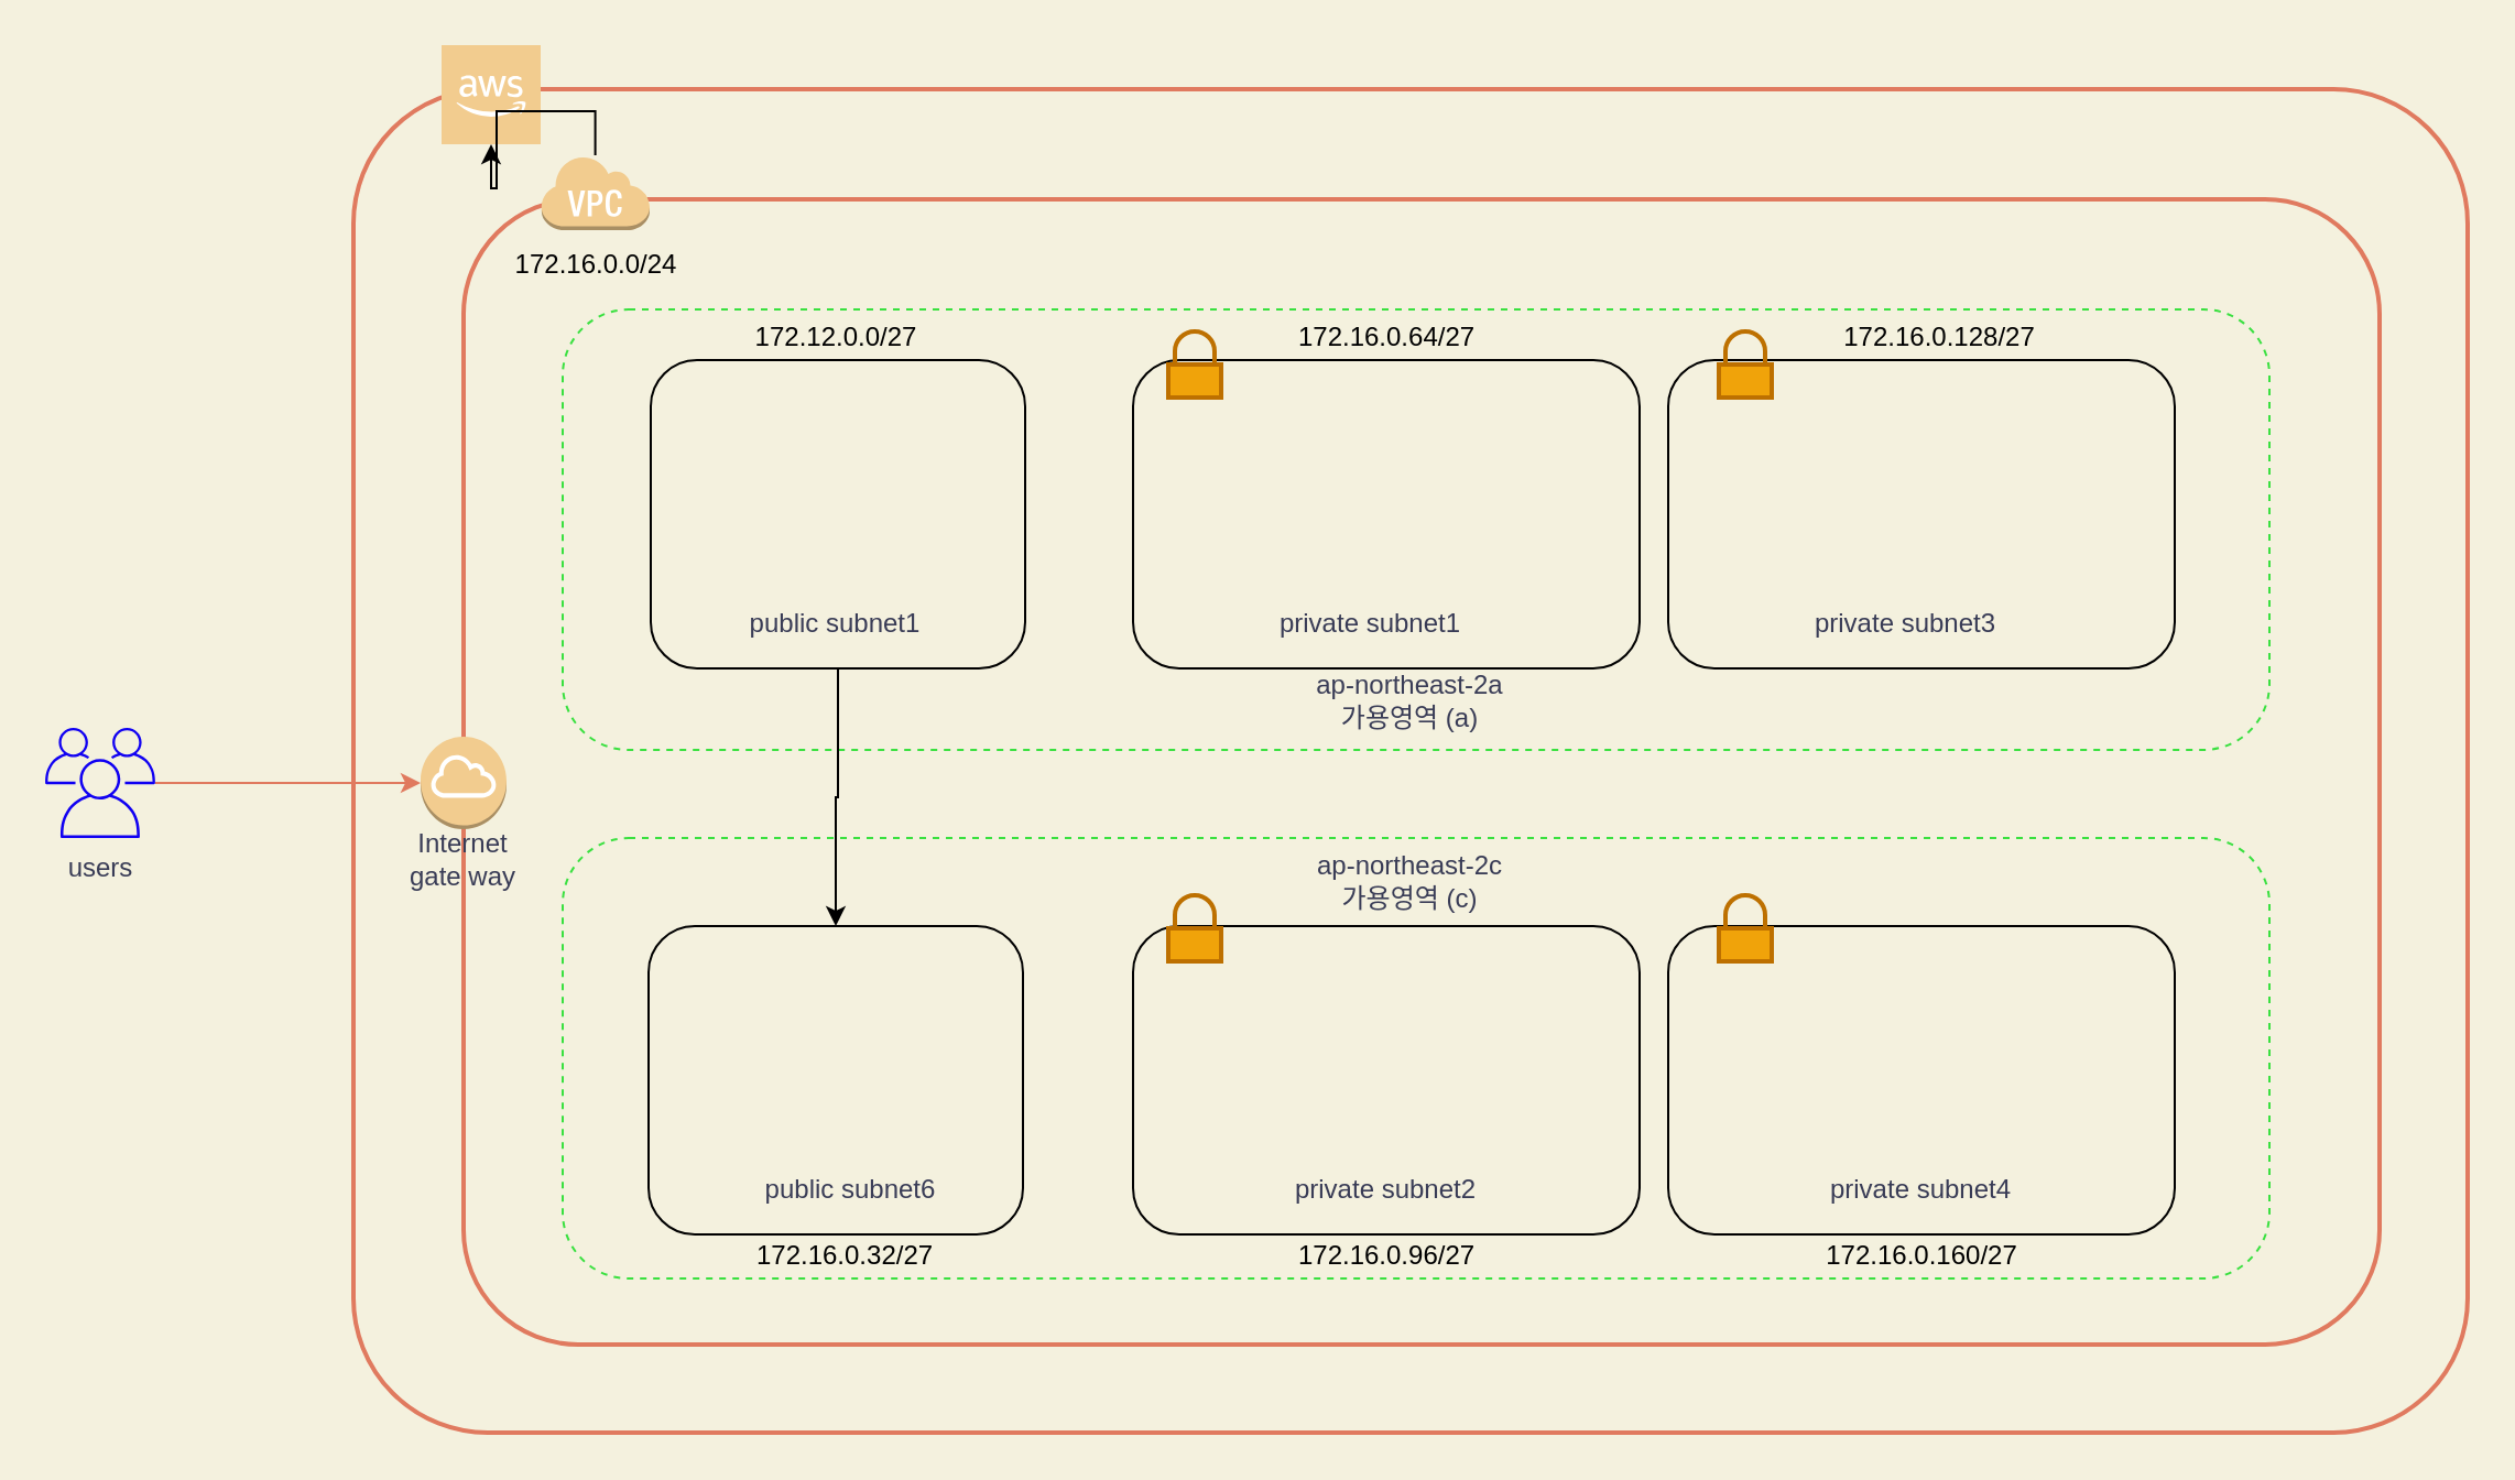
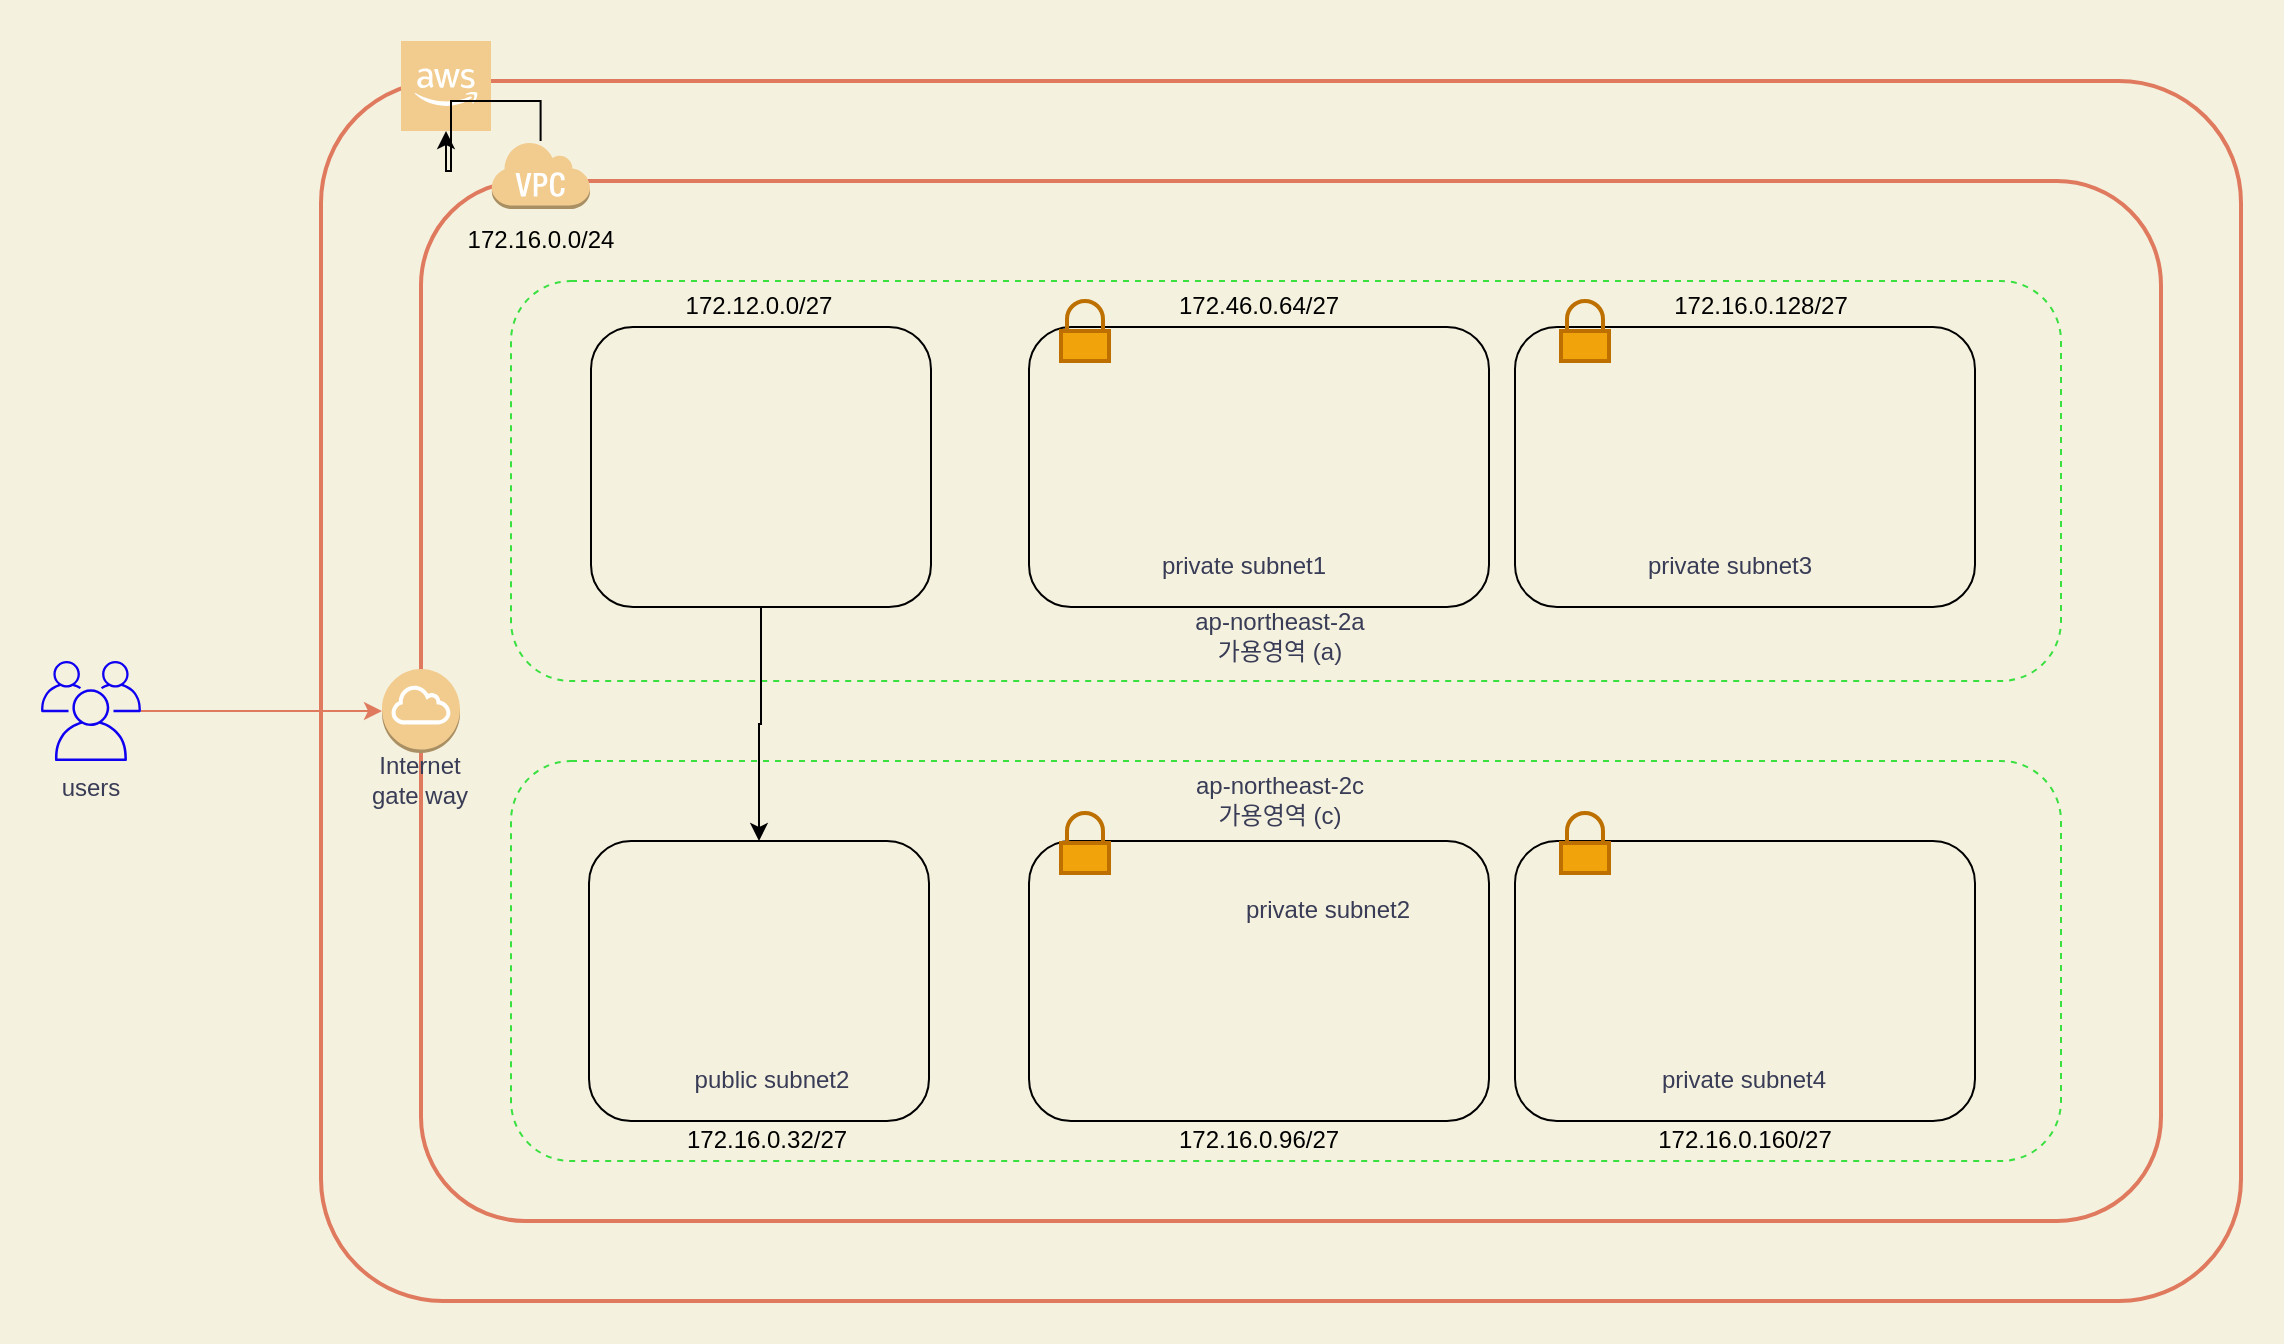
  <mxCell id="0" />
  <mxCell id="1" parent="0" />
  <mxCell id="2" value="" style="arcSize=10;dashed=0;fillColor=none;strokeWidth=2;rounded=1;strokeColor=#E07A5F;fontColor=#393C56;" parent="1" vertex="1"><mxGeometry x="160" y="40" width="960" height="610" as="geometry" /></mxCell>
  <mxCell id="3" value="" style="arcSize=10;dashed=0;fillColor=none;strokeWidth=2;rounded=1;strokeColor=#E07A5F;fontColor=#393C56;" parent="1" vertex="1"><mxGeometry x="210" y="90" width="870" height="520" as="geometry" /></mxCell>
  <mxCell id="4" value="" style="whiteSpace=wrap;html=1;dashed=1;fillColor=none;rounded=1;fontColor=#393C56;strokeColor=#3AE040;" parent="1" vertex="1"><mxGeometry x="255" y="380" width="775" height="200" as="geometry" /></mxCell>
  <mxCell id="5" value="" style="rounded=1;whiteSpace=wrap;html=1;sketch=0;fontColor=#393C56;fillColor=none;strokeColor=#000000;" vertex="1" parent="1"><mxGeometry x="757" y="420" width="230" height="140" as="geometry" /></mxCell>
  <mxCell id="6" value="" style="rounded=1;whiteSpace=wrap;html=1;sketch=0;fontColor=#393C56;fillColor=none;strokeColor=#000000;" vertex="1" parent="1"><mxGeometry x="514" y="420" width="230" height="140" as="geometry" /></mxCell>
  <mxCell id="7" style="edgeStyle=orthogonalEdgeStyle;orthogonalLoop=1;jettySize=auto;html=1;labelBackgroundColor=#F4F1DE;strokeColor=#E07A5F;fontColor=#393C56;" parent="1" source="8" target="13" edge="1"><mxGeometry relative="1" as="geometry" /></mxCell>
  <mxCell id="8" value="users" style="outlineConnect=0;strokeColor=none;dashed=0;verticalLabelPosition=bottom;verticalAlign=top;align=center;html=1;fontSize=12;fontStyle=0;aspect=fixed;shape=mxgraph.aws4.illustration_users;pointerEvents=1;rounded=1;fontColor=#393C56;fillColor=#1000F2;" parent="1" vertex="1"><mxGeometry x="20" y="330" width="50" height="50" as="geometry" /></mxCell>
  <mxCell id="9" value="" style="outlineConnect=0;dashed=0;verticalLabelPosition=bottom;verticalAlign=top;align=center;html=1;shape=mxgraph.aws3.cloud_2;rounded=1;fillColor=#F2CC8F;strokeColor=#E07A5F;fontColor=#393C56;" parent="1" vertex="1"><mxGeometry x="200" y="20" width="45" height="45" as="geometry" /></mxCell>
  <mxCell id="10" value="" style="edgeStyle=orthogonalEdgeStyle;rounded=0;orthogonalLoop=1;jettySize=auto;html=1;" edge="1" parent="1" source="11" target="9"><mxGeometry relative="1" as="geometry" /></mxCell>
  <mxCell id="11" value="" style="outlineConnect=0;dashed=0;verticalLabelPosition=bottom;verticalAlign=top;align=center;html=1;shape=mxgraph.aws3.virtual_private_cloud;rounded=1;fillColor=#F2CC8F;strokeColor=#E07A5F;fontColor=#393C56;" parent="1" vertex="1"><mxGeometry x="245" y="70" width="49.5" height="34" as="geometry" /></mxCell>
  <mxCell id="12" value="" style="group;rounded=1;fontColor=#393C56;" parent="1" vertex="1" connectable="0"><mxGeometry x="140" y="334" width="140" height="66" as="geometry" /></mxCell>
  <mxCell id="13" value="" style="outlineConnect=0;dashed=0;verticalLabelPosition=bottom;verticalAlign=top;align=center;html=1;shape=mxgraph.aws3.internet_gateway;rounded=1;fillColor=#F2CC8F;strokeColor=#E07A5F;fontColor=#393C56;" parent="12" vertex="1"><mxGeometry x="50.5" width="39" height="42" as="geometry" /></mxCell>
  <mxCell id="14" value="Internet&lt;br&gt;gate way&lt;br&gt;" style="text;html=1;strokeColor=none;fillColor=none;align=center;verticalAlign=middle;whiteSpace=wrap;rounded=1;fontColor=#393C56;" parent="12" vertex="1"><mxGeometry y="46" width="140" height="20" as="geometry" /></mxCell>
  <mxCell id="15" value="" style="whiteSpace=wrap;html=1;dashed=1;fillColor=none;rounded=1;fontColor=#393C56;strokeColor=#3AE040;" parent="1" vertex="1"><mxGeometry x="255" y="140" width="775" height="200" as="geometry" /></mxCell>
  <mxCell id="16" value="ap-northeast-2a&lt;br&gt;가용영역 (a)" style="text;html=1;strokeColor=none;fillColor=none;align=center;verticalAlign=middle;whiteSpace=wrap;rounded=0;sketch=0;fontColor=#393C56;" parent="1" vertex="1"><mxGeometry x="560" y="303" width="160" height="30" as="geometry" /></mxCell>
  <mxCell id="17" value="ap-northeast-2c&lt;br&gt;가용영역 (c)" style="text;html=1;strokeColor=none;fillColor=none;align=center;verticalAlign=middle;whiteSpace=wrap;rounded=0;sketch=0;fontColor=#393C56;" parent="1" vertex="1"><mxGeometry x="560" y="385" width="160" height="30" as="geometry" /></mxCell>
  <mxCell id="18" value="" style="edgeStyle=orthogonalEdgeStyle;rounded=0;orthogonalLoop=1;jettySize=auto;html=1;" edge="1" parent="1" source="19" target="21"><mxGeometry relative="1" as="geometry" /></mxCell>
  <mxCell id="19" value="" style="rounded=1;whiteSpace=wrap;html=1;sketch=0;fontColor=#393C56;fillColor=none;strokeColor=#000000;" parent="1" vertex="1"><mxGeometry x="295" y="163" width="170" height="140" as="geometry" /></mxCell>
- <mxCell id="20" value="public subnet1" style="text;html=1;strokeColor=none;fillColor=none;align=center;verticalAlign=middle;whiteSpace=wrap;rounded=0;sketch=0;fontColor=#393C56;" parent="1" vertex="1"><mxGeometry x="329" y="273" width="100" height="20" as="geometry" /></mxCell>
  <mxCell id="21" value="" style="rounded=1;whiteSpace=wrap;html=1;sketch=0;fontColor=#393C56;fillColor=none;strokeColor=#000000;" parent="1" vertex="1"><mxGeometry x="294" y="420" width="170" height="140" as="geometry" /></mxCell>
- <mxCell id="22" value="public subnet6" style="text;html=1;strokeColor=none;fillColor=none;align=center;verticalAlign=middle;whiteSpace=wrap;rounded=0;sketch=0;fontColor=#393C56;" parent="1" vertex="1"><mxGeometry x="336" y="530" width="100" height="20" as="geometry" /></mxCell>
+ <mxCell id="22" value="public subnet2" style="text;html=1;strokeColor=none;fillColor=none;align=center;verticalAlign=middle;whiteSpace=wrap;rounded=0;sketch=0;fontColor=#393C56;" parent="1" vertex="1"><mxGeometry x="336" y="530" width="100" height="20" as="geometry" /></mxCell>
  <mxCell id="23" value="" style="rounded=1;whiteSpace=wrap;html=1;sketch=0;fontColor=#393C56;fillColor=none;strokeColor=#000000;" vertex="1" parent="1"><mxGeometry x="514" y="163" width="230" height="140" as="geometry" /></mxCell>
  <mxCell id="24" value="private subnet1" style="text;html=1;strokeColor=none;fillColor=none;align=center;verticalAlign=middle;whiteSpace=wrap;rounded=0;sketch=0;fontColor=#393C56;" vertex="1" parent="1"><mxGeometry x="572" y="273" width="100" height="20" as="geometry" /></mxCell>
- <mxCell id="25" value="private subnet2" style="text;html=1;strokeColor=none;fillColor=none;align=center;verticalAlign=middle;whiteSpace=wrap;rounded=0;sketch=0;fontColor=#393C56;" vertex="1" parent="1"><mxGeometry x="579" y="530" width="100" height="20" as="geometry" /></mxCell>
+ <mxCell id="25" value="private subnet2" style="text;html=1;strokeColor=none;fillColor=none;align=center;verticalAlign=middle;whiteSpace=wrap;rounded=0;sketch=0;fontColor=#393C56;" vertex="1" parent="1"><mxGeometry x="614" y="445" width="100" height="20" as="geometry" /></mxCell>
  <mxCell id="26" value="" style="rounded=1;whiteSpace=wrap;html=1;sketch=0;fontColor=#393C56;fillColor=none;strokeColor=#000000;" vertex="1" parent="1"><mxGeometry x="757" y="163" width="230" height="140" as="geometry" /></mxCell>
  <mxCell id="27" value="private subnet3" style="text;html=1;strokeColor=none;fillColor=none;align=center;verticalAlign=middle;whiteSpace=wrap;rounded=0;sketch=0;fontColor=#393C56;" vertex="1" parent="1"><mxGeometry x="815" y="273" width="100" height="20" as="geometry" /></mxCell>
  <mxCell id="28" value="private subnet4" style="text;html=1;strokeColor=none;fillColor=none;align=center;verticalAlign=middle;whiteSpace=wrap;rounded=0;sketch=0;fontColor=#393C56;" vertex="1" parent="1"><mxGeometry x="822" y="530" width="100" height="20" as="geometry" /></mxCell>
  <mxCell id="29" value="" style="html=1;verticalLabelPosition=bottom;align=center;labelBackgroundColor=#ffffff;verticalAlign=top;strokeWidth=2;strokeColor=#BD7000;shadow=0;dashed=0;shape=mxgraph.ios7.icons.locked;fillColor=#f0a30a;fontColor=#ffffff;" vertex="1" parent="1"><mxGeometry x="530" y="150" width="24" height="30" as="geometry" /></mxCell>
  <mxCell id="30" value="" style="html=1;verticalLabelPosition=bottom;align=center;labelBackgroundColor=#ffffff;verticalAlign=top;strokeWidth=2;strokeColor=#BD7000;shadow=0;dashed=0;shape=mxgraph.ios7.icons.locked;fillColor=#f0a30a;fontColor=#ffffff;" vertex="1" parent="1"><mxGeometry x="530" y="406" width="24" height="30" as="geometry" /></mxCell>
  <mxCell id="31" value="" style="html=1;verticalLabelPosition=bottom;align=center;labelBackgroundColor=#ffffff;verticalAlign=top;strokeWidth=2;strokeColor=#BD7000;shadow=0;dashed=0;shape=mxgraph.ios7.icons.locked;fillColor=#f0a30a;fontColor=#ffffff;" vertex="1" parent="1"><mxGeometry x="780" y="150" width="24" height="30" as="geometry" /></mxCell>
  <mxCell id="32" value="" style="html=1;verticalLabelPosition=bottom;align=center;labelBackgroundColor=#ffffff;verticalAlign=top;strokeWidth=2;strokeColor=#BD7000;shadow=0;dashed=0;shape=mxgraph.ios7.icons.locked;fillColor=#f0a30a;fontColor=#ffffff;" vertex="1" parent="1"><mxGeometry x="780" y="406" width="24" height="30" as="geometry" /></mxCell>
  <mxCell id="33" value="&lt;font color=&quot;#000000&quot;&gt;172.12.0.0/27&lt;br&gt;&lt;/font&gt;" style="text;html=1;align=center;verticalAlign=middle;resizable=0;points=[];autosize=1;" vertex="1" parent="1"><mxGeometry x="334" y="143" width="90" height="20" as="geometry" /></mxCell>
  <mxCell id="34" value="&lt;font color=&quot;#000000&quot;&gt;172.16.0.0/24&lt;/font&gt;" style="text;html=1;align=center;verticalAlign=middle;resizable=0;points=[];autosize=1;" vertex="1" parent="1"><mxGeometry x="224.75" y="110" width="90" height="20" as="geometry" /></mxCell>
  <mxCell id="35" value="&lt;font color=&quot;#000000&quot;&gt;172.16.0.32/27&lt;br&gt;&lt;/font&gt;" style="text;html=1;align=center;verticalAlign=middle;resizable=0;points=[];autosize=1;" vertex="1" parent="1"><mxGeometry x="333" y="560" width="100" height="20" as="geometry" /></mxCell>
- <mxCell id="36" value="&lt;font color=&quot;#000000&quot;&gt;172.16.0.64/27&lt;br&gt;&lt;/font&gt;" style="text;html=1;align=center;verticalAlign=middle;resizable=0;points=[];autosize=1;" vertex="1" parent="1"><mxGeometry x="579" y="143" width="100" height="20" as="geometry" /></mxCell>
+ <mxCell id="36" value="&lt;font color=&quot;#000000&quot;&gt;172.46.0.64/27&lt;br&gt;&lt;/font&gt;" style="text;html=1;align=center;verticalAlign=middle;resizable=0;points=[];autosize=1;" vertex="1" parent="1"><mxGeometry x="579" y="143" width="100" height="20" as="geometry" /></mxCell>
  <mxCell id="37" value="&lt;font color=&quot;#000000&quot;&gt;172.16.0.96/27&lt;br&gt;&lt;/font&gt;" style="text;html=1;align=center;verticalAlign=middle;resizable=0;points=[];autosize=1;" vertex="1" parent="1"><mxGeometry x="579" y="560" width="100" height="20" as="geometry" /></mxCell>
  <mxCell id="38" value="&lt;font color=&quot;#000000&quot;&gt;172.16.0.160/27&lt;br&gt;&lt;/font&gt;" style="text;html=1;align=center;verticalAlign=middle;resizable=0;points=[];autosize=1;" vertex="1" parent="1"><mxGeometry x="822" y="560" width="100" height="20" as="geometry" /></mxCell>
  <mxCell id="39" value="&lt;font color=&quot;#000000&quot;&gt;172.16.0.128/27&lt;br&gt;&lt;/font&gt;" style="text;html=1;align=center;verticalAlign=middle;resizable=0;points=[];autosize=1;" vertex="1" parent="1"><mxGeometry x="830" y="143" width="100" height="20" as="geometry" /></mxCell>
